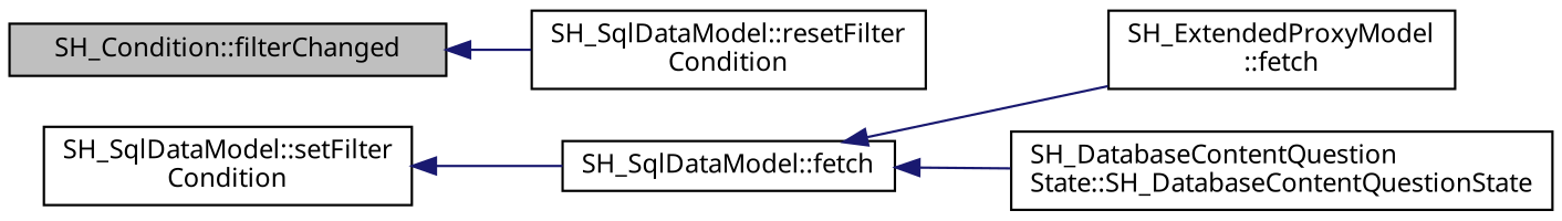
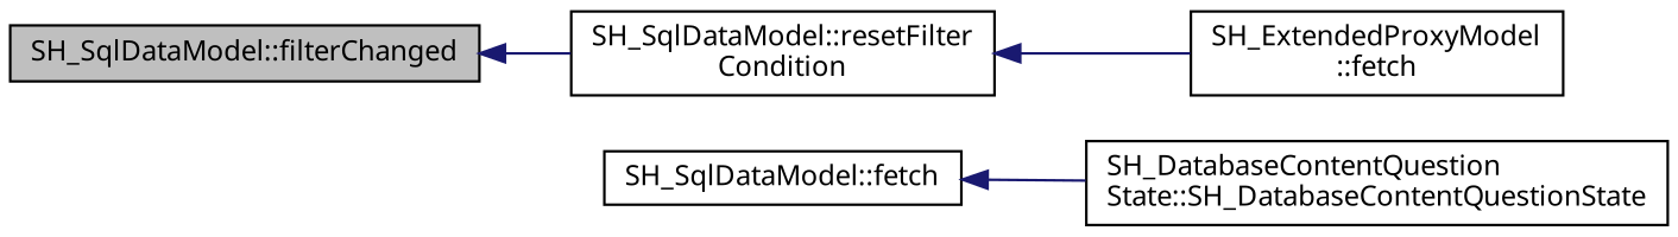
  digraph {
    rankdir=LR
    node [color=black fontname=Verdana fontsize=11 shape=record]
    edge [color=midnightblue dir=back fontname=Verdana fontsize=11 labelfontname=Verdana labelfontsize=11 style=solid]
-   n1 [fillcolor=grey75 fontcolor=black height=0.2 label="SH_Condition::filterChanged" style=filled width=0.4]
+   n1 [fillcolor=grey75 fontcolor=black height=0.2 label="SH_SqlDataModel::filterChanged" style=filled width=0.4]
    n2 [height=0.2 label="SH_SqlDataModel::resetFilter\lCondition" width=0.4]
-   n3 [height=0.2 label="SH_SqlDataModel::setFilter\lCondition" width=0.4]
    n4 [height=0.2 label="SH_SqlDataModel::fetch" width=0.4]
    n5 [height=0.2 label="SH_ExtendedProxyModel\l::fetch" width=0.4]
    n6 [height=0.2 label="SH_DatabaseContentQuestion\lState::SH_DatabaseContentQuestionState" width=0.4]
    n1 -> n2
-   n3 -> n4
-   n4 -> n5
+   n2 -> n5
    n4 -> n6
  }
